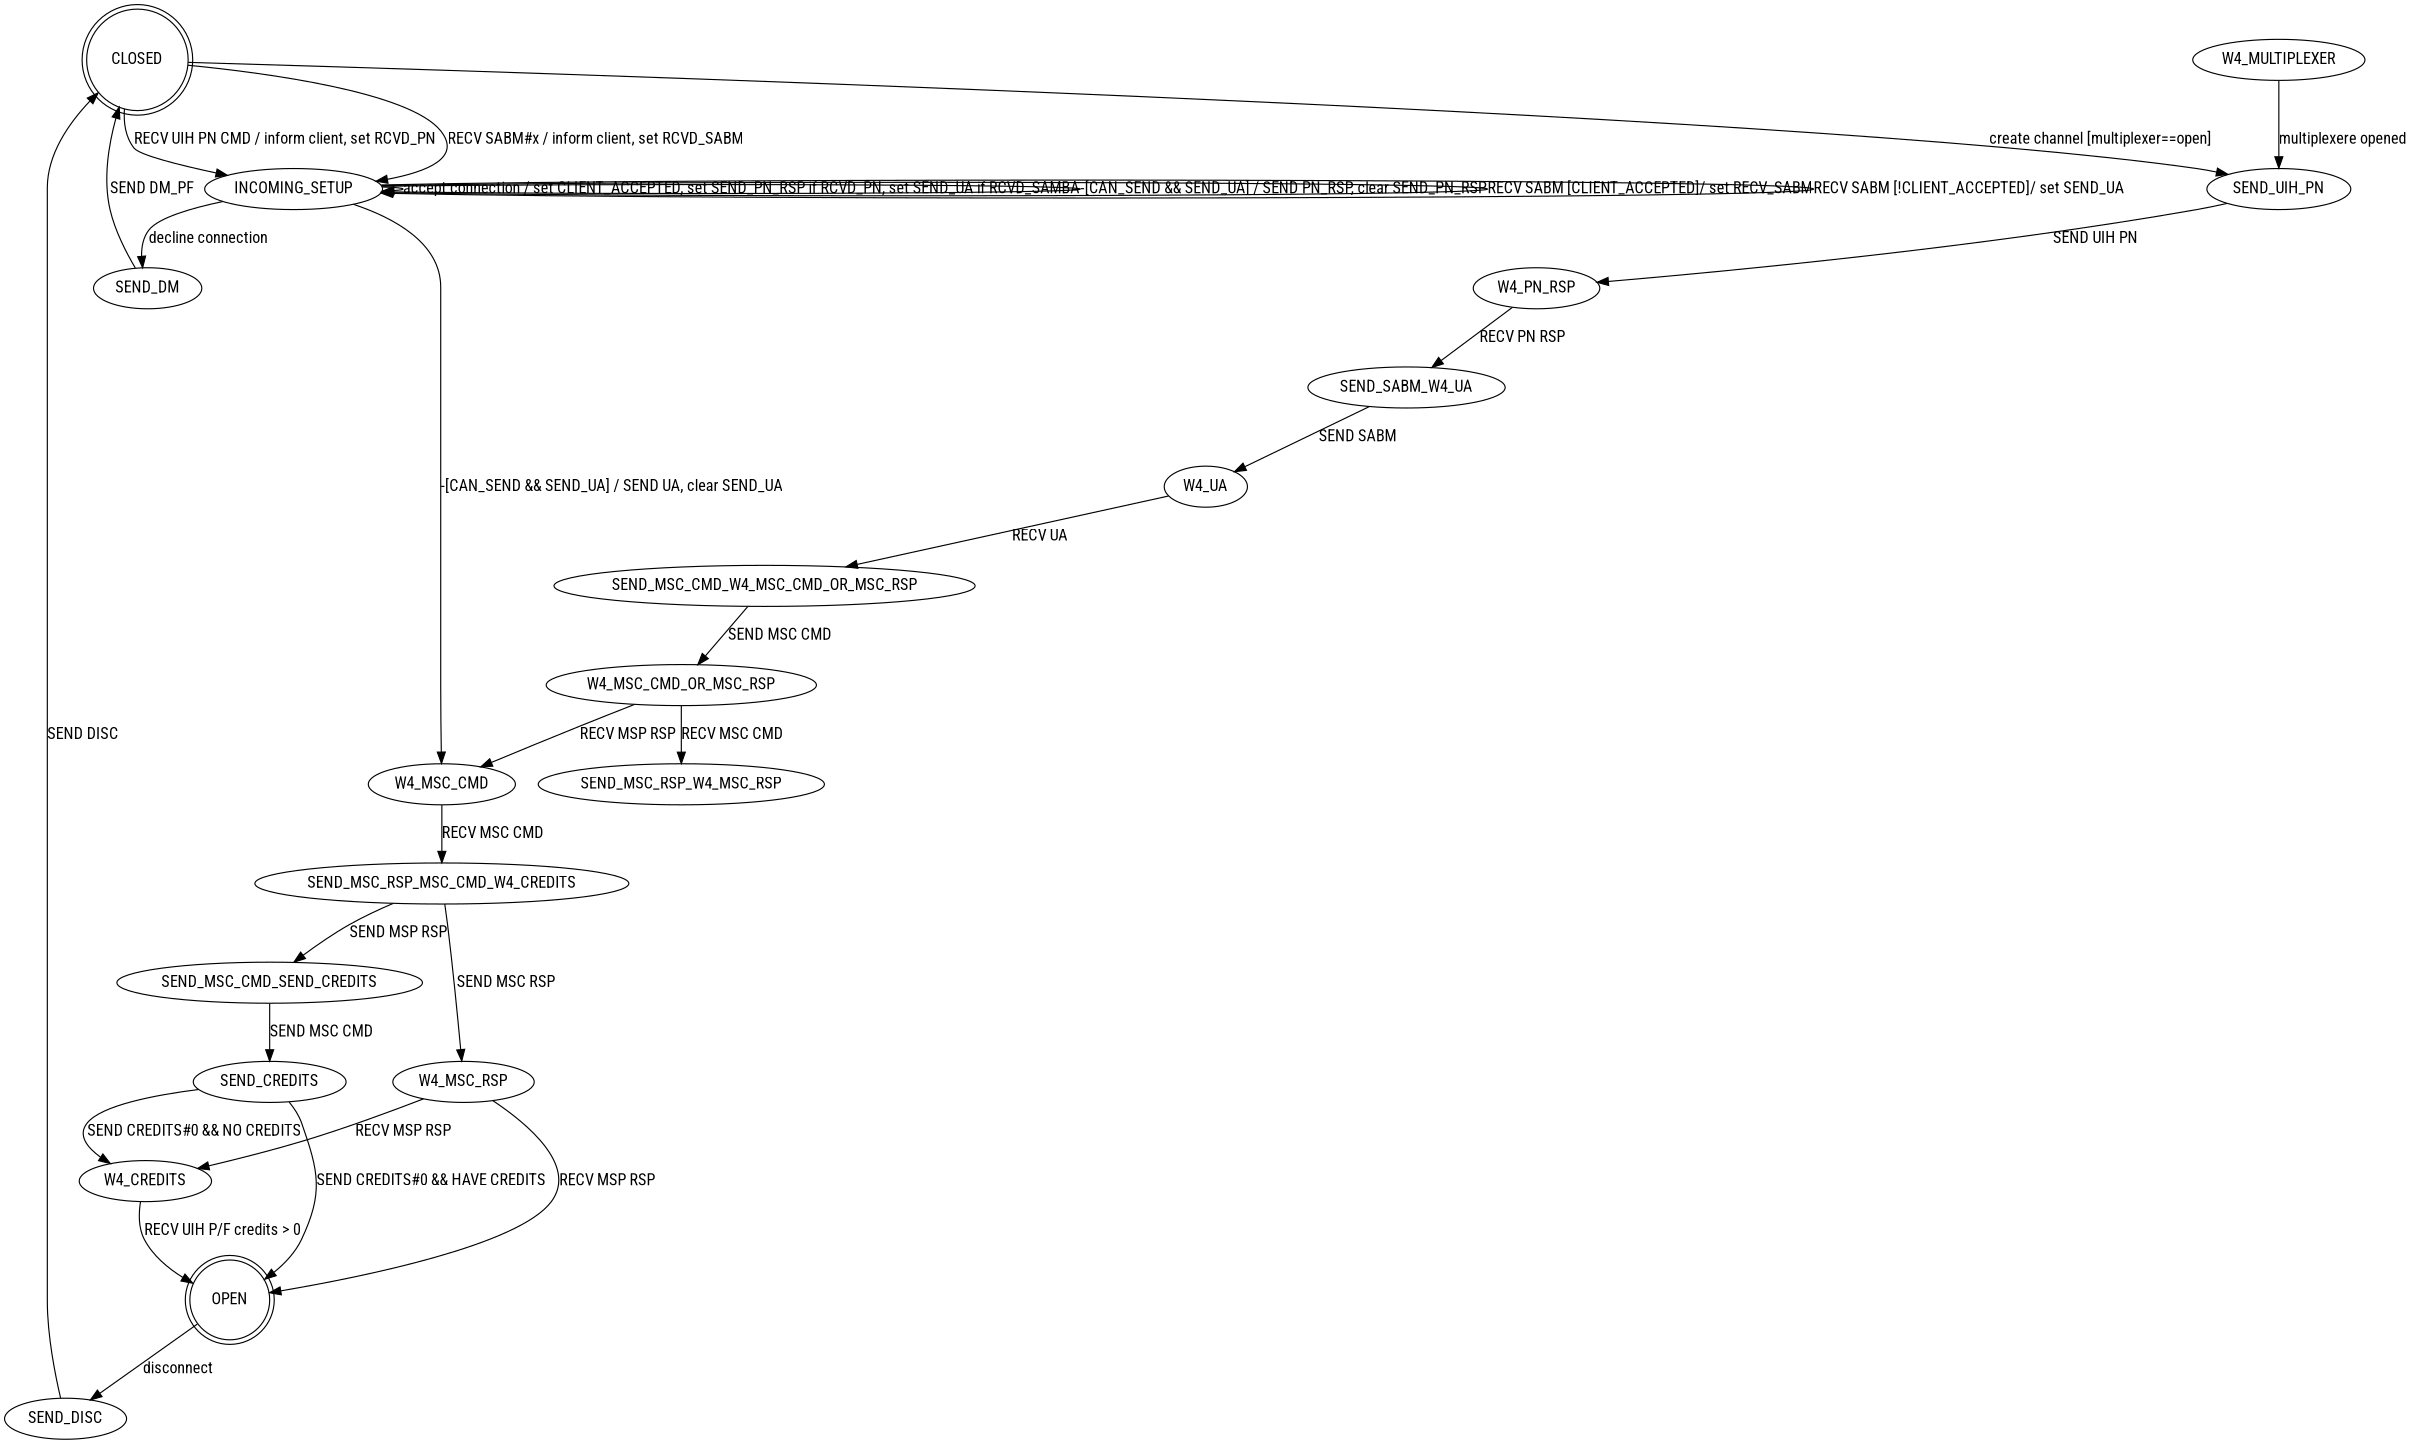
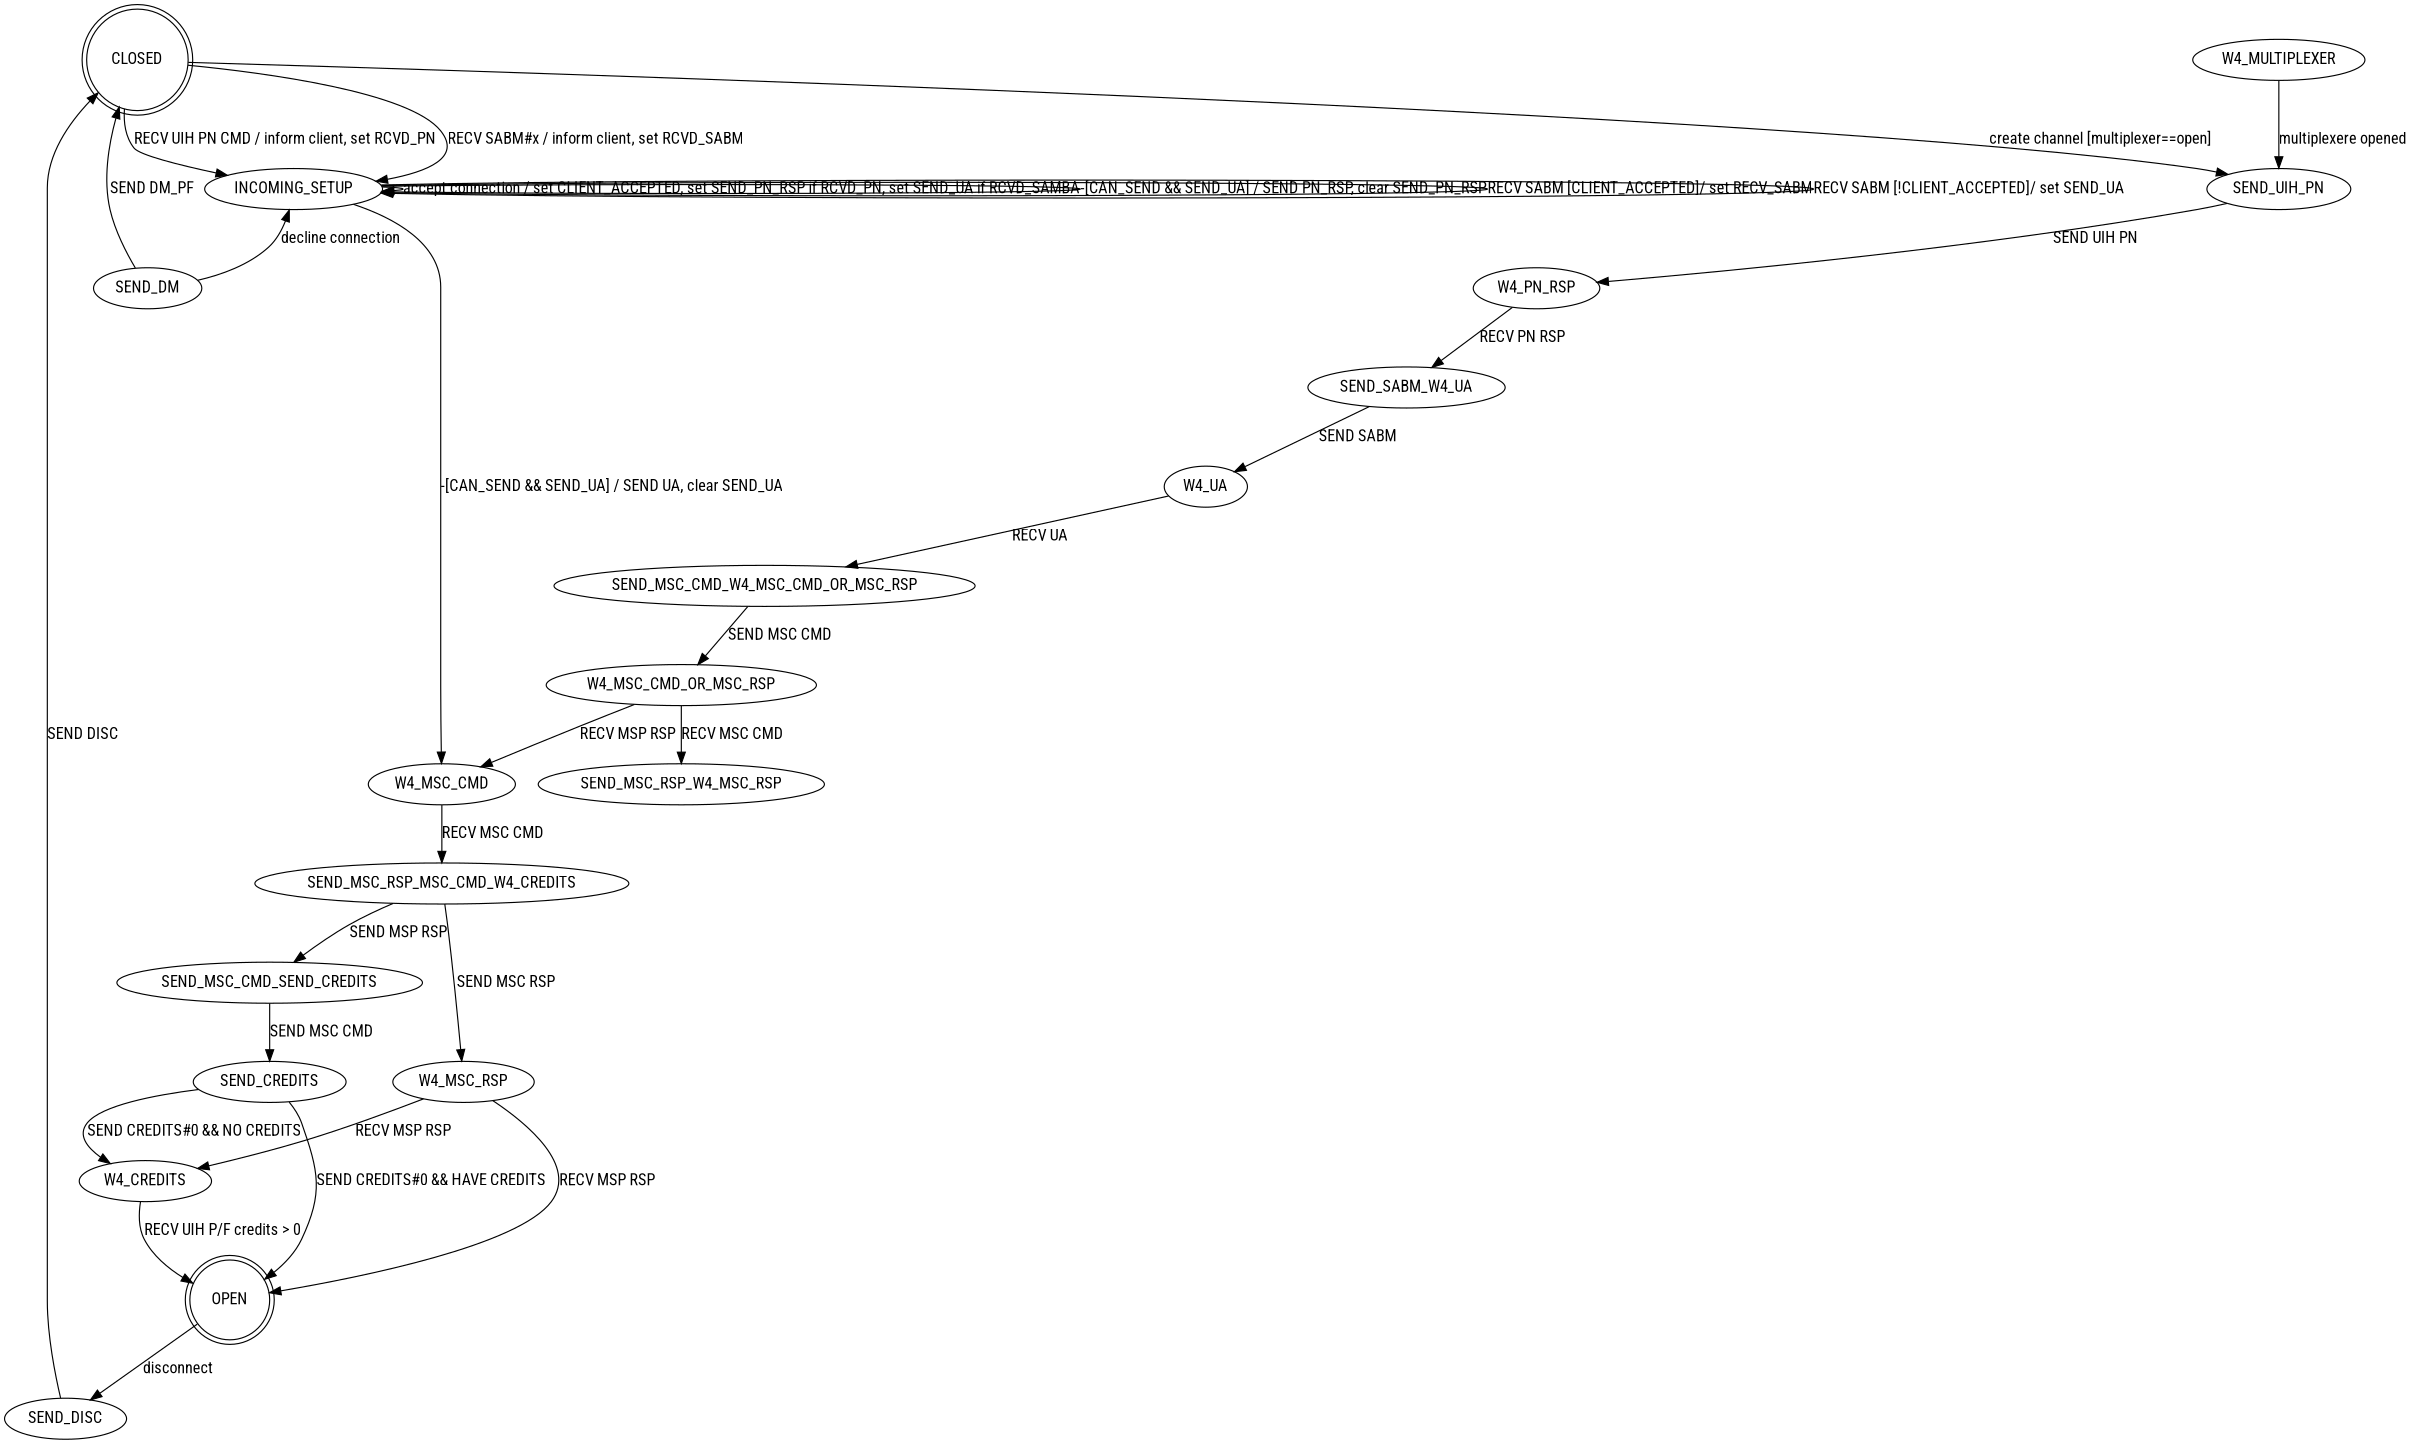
  digraph {
    fontname="Roboto Condensed"
    node [fontname="Roboto Condensed"]
    edge [fontname="Roboto Condensed"]
    CLOSED [shape=doublecircle]
    SEND_UIH_PN
    INCOMING_SETUP
    W4_MULTIPLEXER
    W4_PN_RSP
    W4_MSC_CMD
    SEND_DM
    OPEN [shape=doublecircle]
    SEND_DISC
    SEND_SABM_W4_UA
    W4_UA
    SEND_MSC_RSP_MSC_CMD_W4_CREDITS
    W4_MSC_CMD_OR_MSC_RSP
    SEND_MSC_RSP_W4_MSC_RSP
    W4_MSC_RSP
    SEND_MSC_CMD_SEND_CREDITS
    W4_CREDITS
    SEND_MSC_CMD_W4_MSC_CMD_OR_MSC_RSP
    SEND_CREDITS
    CLOSED -> SEND_UIH_PN [label="create channel [multiplexer==open]"]
    CLOSED -> INCOMING_SETUP [label="RECV SABM#x / inform client, set RCVD_SABM"]
    CLOSED -> INCOMING_SETUP [label="RECV UIH PN CMD / inform client, set RCVD_PN"]
    SEND_UIH_PN -> W4_PN_RSP [label="SEND UIH PN"]
    INCOMING_SETUP -> INCOMING_SETUP [label="accept connection / set CLIENT_ACCEPTED, set SEND_PN_RSP if RCVD_PN, set SEND_UA if RCVD_SAMBA"]
    INCOMING_SETUP -> INCOMING_SETUP [label="-[CAN_SEND && SEND_UA] / SEND PN_RSP, clear SEND_PN_RSP"]
    INCOMING_SETUP -> INCOMING_SETUP [label="RECV SABM [CLIENT_ACCEPTED]/ set RECV_SABM"]
    INCOMING_SETUP -> INCOMING_SETUP [label="RECV SABM [!CLIENT_ACCEPTED]/ set SEND_UA"]
    INCOMING_SETUP -> W4_MSC_CMD [label="-[CAN_SEND && SEND_UA] / SEND UA, clear SEND_UA"]
-   INCOMING_SETUP -> SEND_DM [label="decline connection"]
+   SEND_DM -> INCOMING_SETUP [label="decline connection"]
    W4_MULTIPLEXER -> SEND_UIH_PN [label="multiplexere opened"]
    W4_PN_RSP -> SEND_SABM_W4_UA [label="RECV PN RSP"]
    W4_MSC_CMD -> SEND_MSC_RSP_MSC_CMD_W4_CREDITS [label="RECV MSC CMD"]
    SEND_DM -> CLOSED [label="SEND DM_PF"]
    OPEN -> SEND_DISC [label=disconnect]
    SEND_DISC -> CLOSED [label="SEND DISC"]
    SEND_SABM_W4_UA -> W4_UA [label="SEND SABM"]
    W4_UA -> SEND_MSC_CMD_W4_MSC_CMD_OR_MSC_RSP [label="RECV UA"]
    SEND_MSC_RSP_MSC_CMD_W4_CREDITS -> W4_MSC_RSP [label="SEND MSC RSP"]
    SEND_MSC_RSP_MSC_CMD_W4_CREDITS -> SEND_MSC_CMD_SEND_CREDITS [label="SEND MSP RSP"]
    W4_MSC_CMD_OR_MSC_RSP -> W4_MSC_CMD [label="RECV MSP RSP"]
    W4_MSC_CMD_OR_MSC_RSP -> SEND_MSC_RSP_W4_MSC_RSP [label="RECV MSC CMD"]
    W4_MSC_RSP -> OPEN [label="RECV MSP RSP"]
    W4_MSC_RSP -> W4_CREDITS [label="RECV MSP RSP"]
    SEND_MSC_CMD_SEND_CREDITS -> SEND_CREDITS [label="SEND MSC CMD"]
    W4_CREDITS -> OPEN [label="RECV UIH P/F credits > 0"]
    SEND_MSC_CMD_W4_MSC_CMD_OR_MSC_RSP -> W4_MSC_CMD_OR_MSC_RSP [label="SEND MSC CMD"]
    SEND_CREDITS -> OPEN [label="SEND CREDITS#0 && HAVE CREDITS"]
    SEND_CREDITS -> W4_CREDITS [label="SEND CREDITS#0 && NO CREDITS"]
  }
